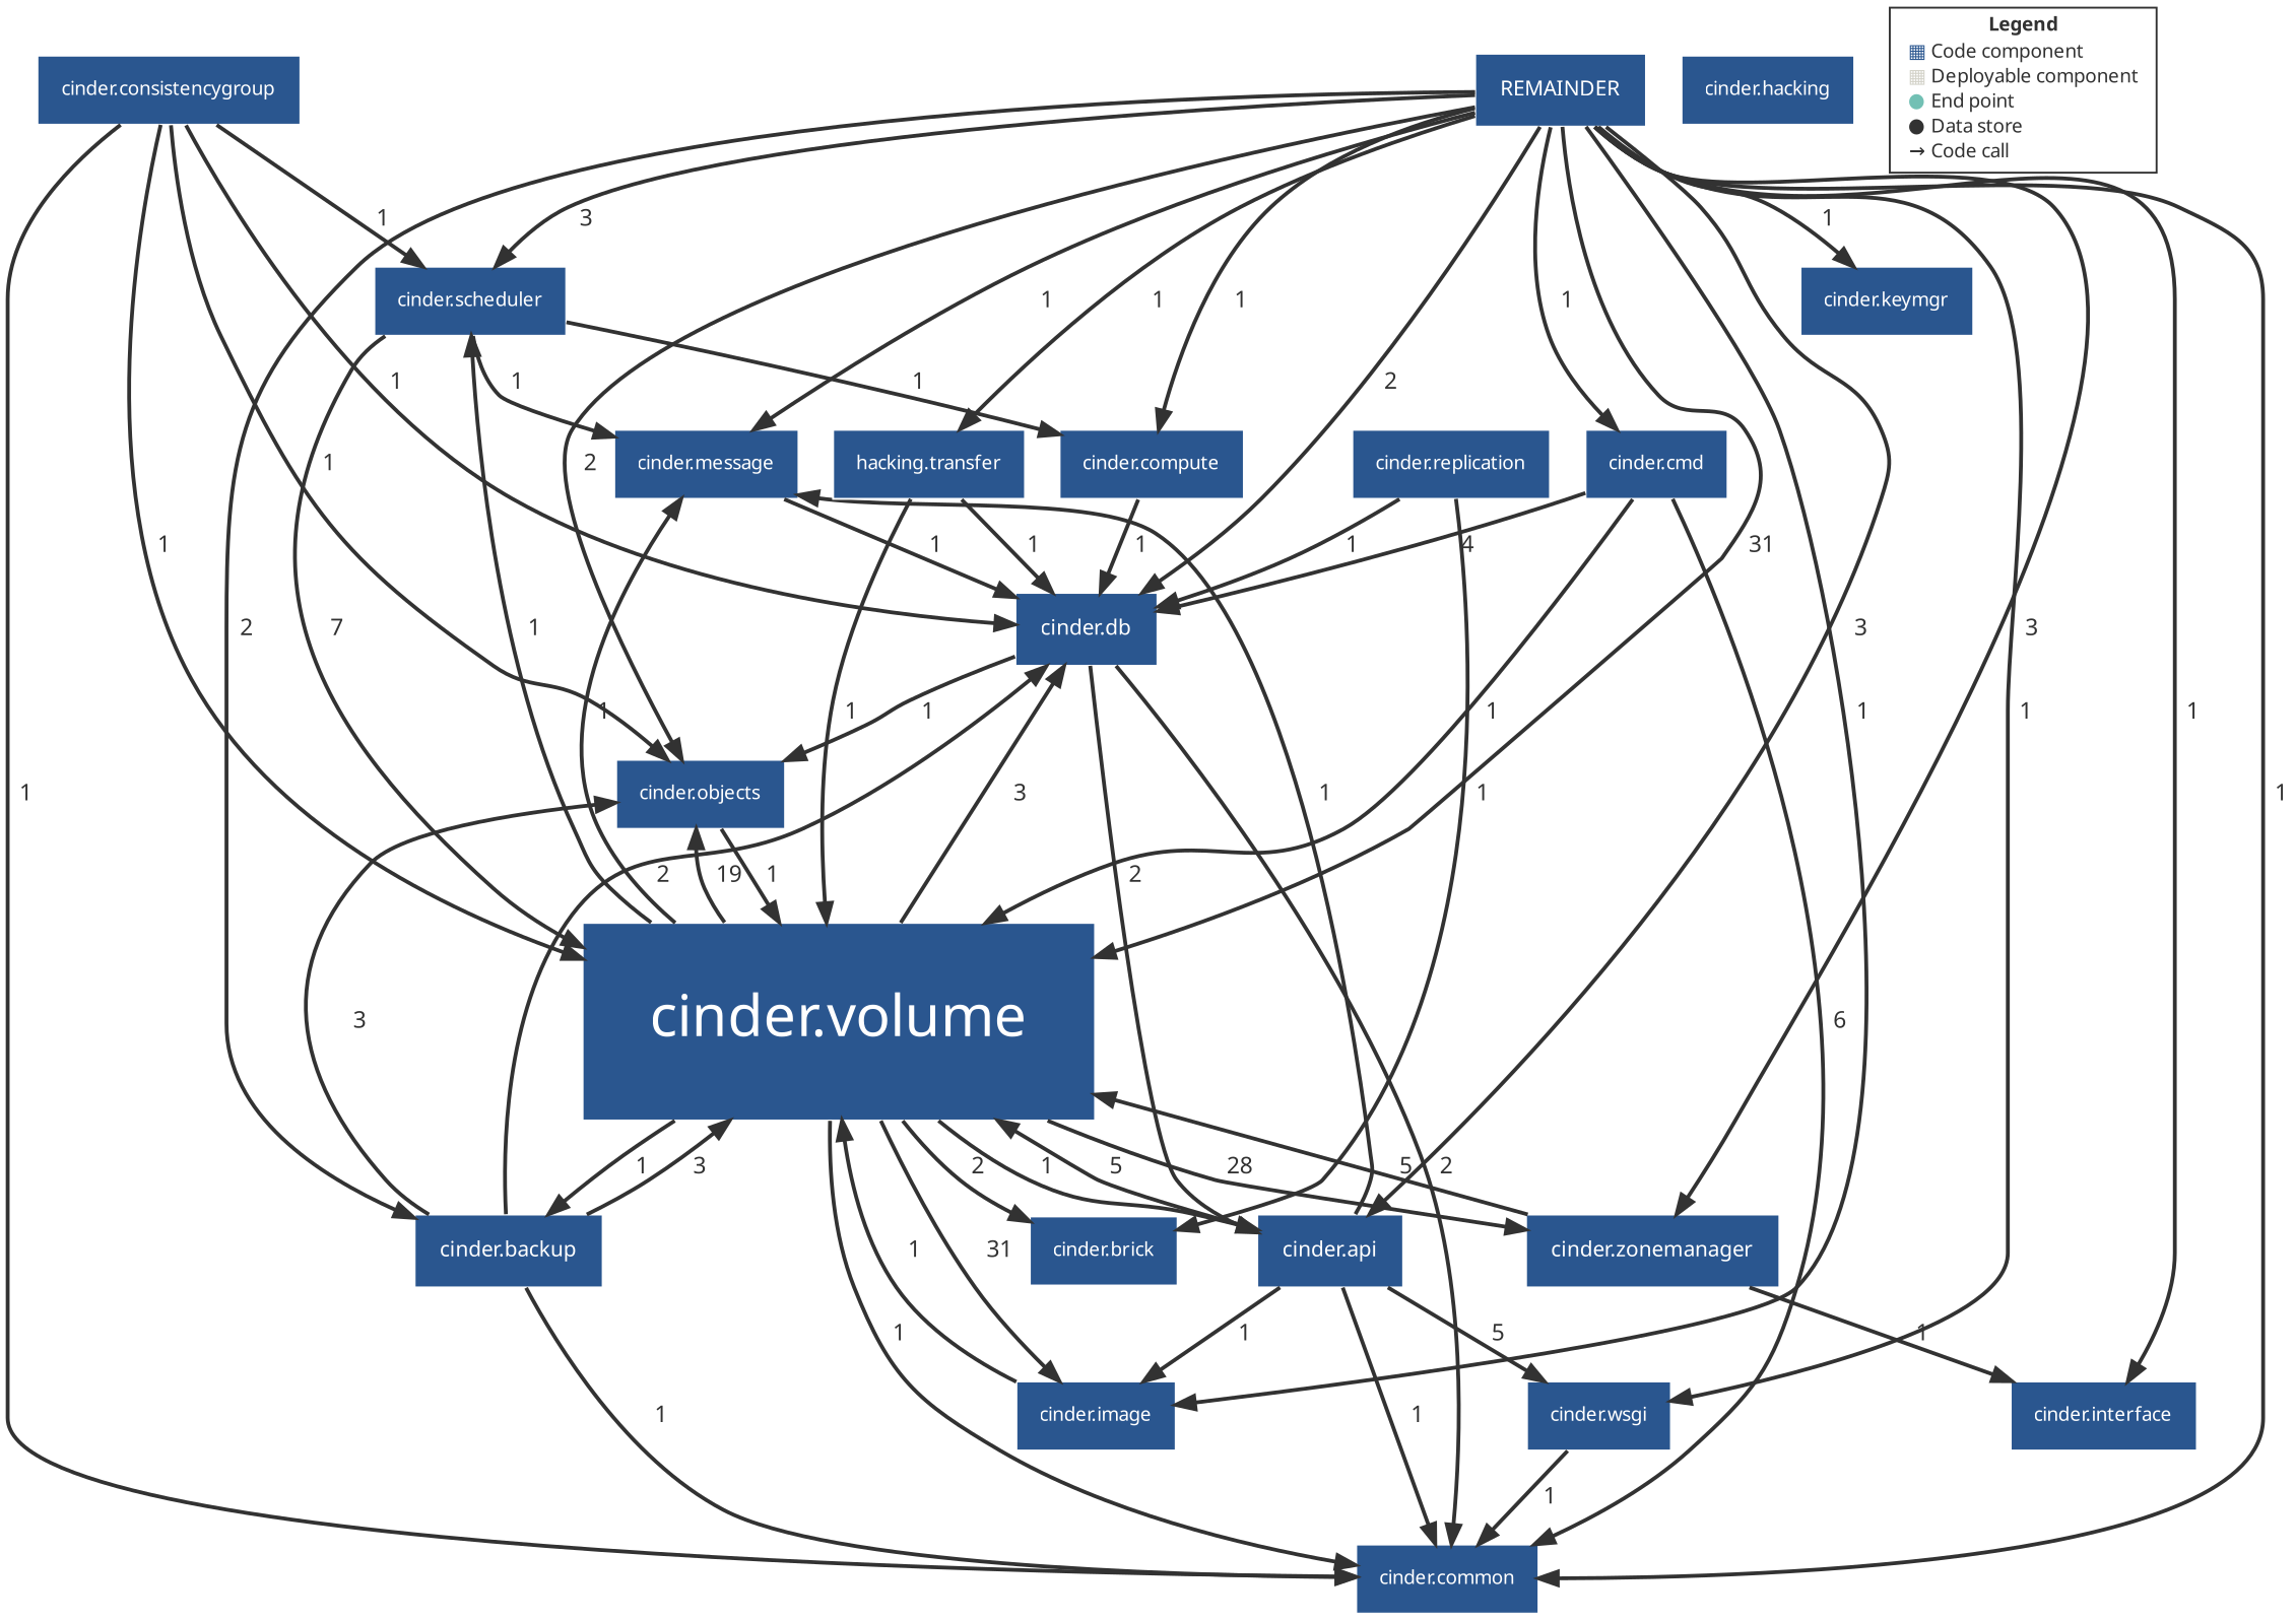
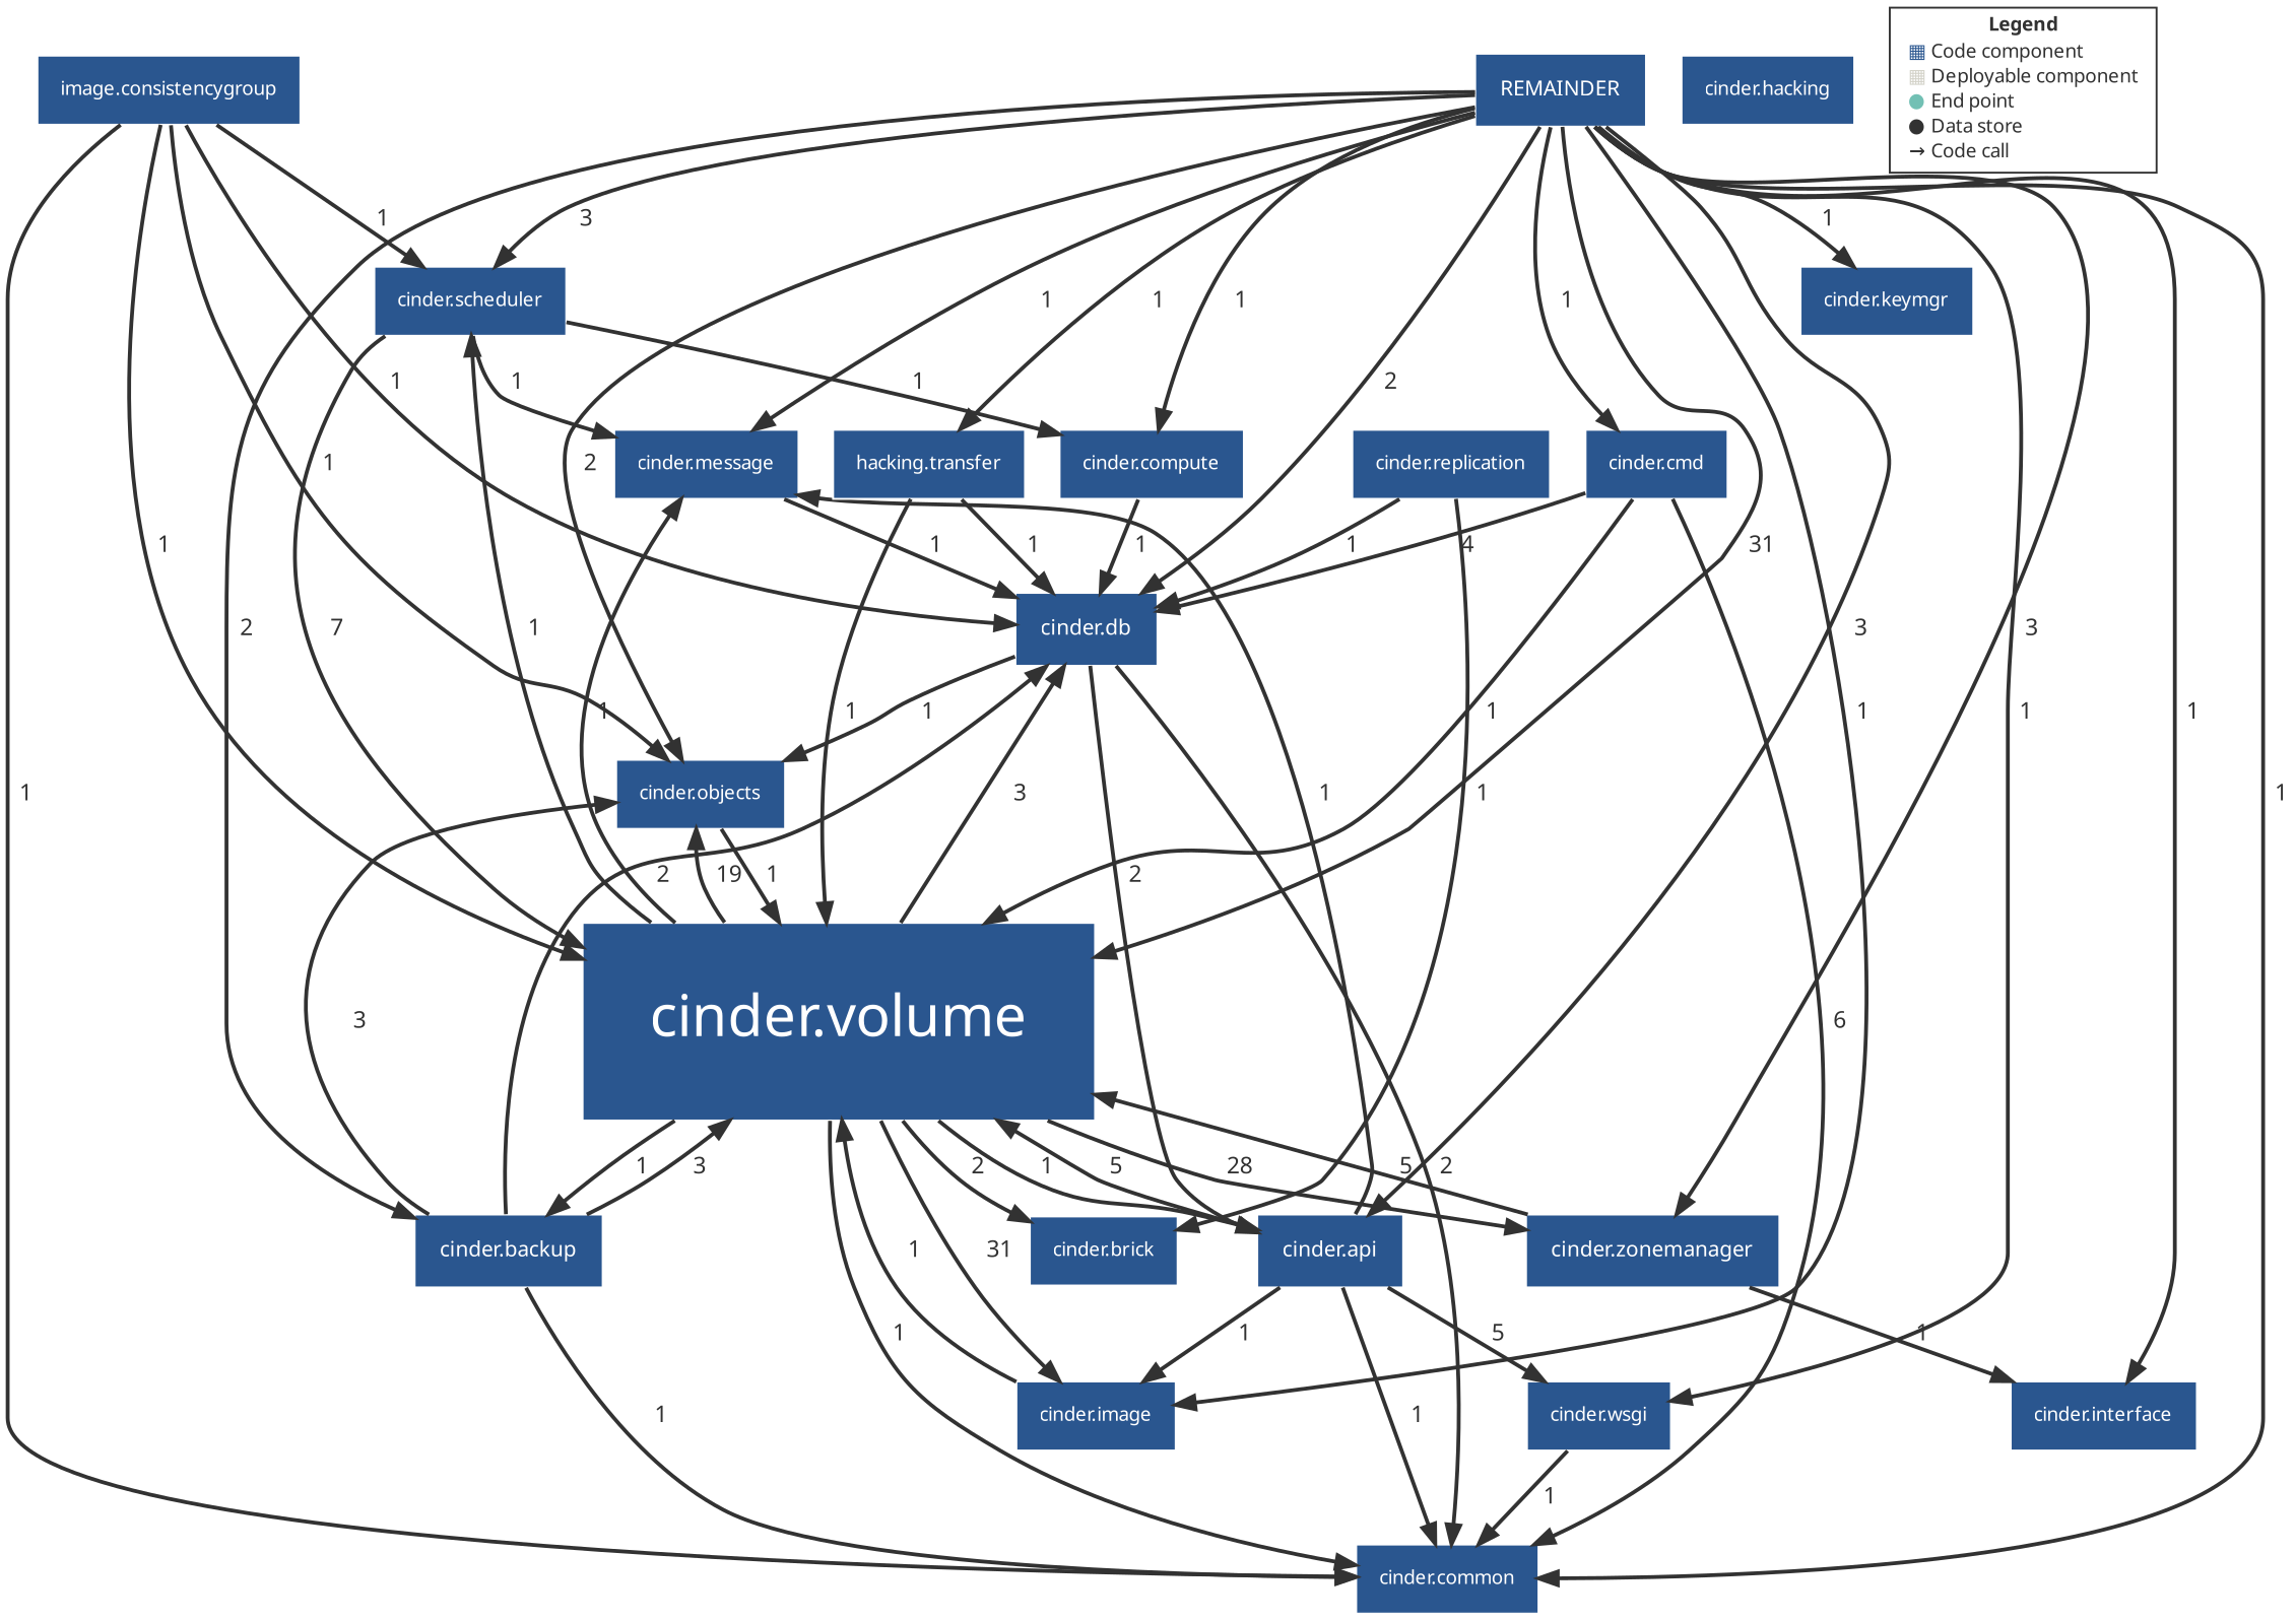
  digraph {
    compound=true
    rankdir=TD
    node [color="#FFFFFF" fillcolor="#2A568F" fontcolor="#FFFFFF" fontname="Helvetica Neue" fontsize=10 margin=0.16 penwidth=1 shape=box style=filled]
    edge [color="#323232" fontcolor="#323232" fontname="Helvetica Neue" fontsize=12 penwidth=2]
    n1 [label="cinder.scheduler"]
    n2 [label="cinder.message"]
    n3 [label="cinder.compute"]
    n4 [fontsize=30 label="cinder.volume" margin=0.48]
    n5 [fontsize=11 label="cinder.db" margin=0.176]
    n6 [label="cinder.objects"]
    n7 [label="cinder.common"]
    n8 [fontsize=11 label="cinder.zonemanager" margin=0.176]
    n9 [fontsize=11 label="cinder.api" margin=0.176]
    n10 [fontsize=11 label="cinder.backup" margin=0.176]
    n11 [label="cinder.image"]
    n12 [label="cinder.brick"]
    n13 [fontsize=11 label=REMAINDER margin=0.176]
    n14 [label="cinder.cmd"]
    n15 [label="hacking.transfer"]
    n16 [label="cinder.keymgr"]
    n17 [label="cinder.wsgi"]
    n18 [label="cinder.interface"]
    n19 [label="cinder.replication"]
-   n20 [label="cinder.consistencygroup"]
+   n20 [label="image.consistencygroup"]
    n21 [label="cinder.hacking"]
    n22 [color="#323232" fillcolor="#FFFFFF" fontcolor="#323232" label=<<TABLE BORDER="0" CELLPADDING="1" CELLSPACING="0"> <TR><TD COLSPAN="2"><B>Legend</B></TD></TR> <TR><TD><FONT COLOR="#2A568F">&#9638;</FONT></TD><TD ALIGN="left">Code component</TD></TR> <TR><TD><FONT COLOR="#D2D1C7">&#9638;</FONT></TD><TD ALIGN="left">Deployable component</TD></TR> <TR><TD><FONT COLOR="#72C0B4">&#9679;</FONT></TD><TD ALIGN="left">End point</TD></TR> <TR><TD><FONT COLOR="#323232">&#9679;</FONT></TD><TD ALIGN="left">Data store</TD></TR> <TR><TD><FONT COLOR="#323232">&rarr;</FONT></TD><TD ALIGN="left">Code call</TD></TR> </TABLE> > margin=""]
    n1 -> n2 [label="  1"]
    n1 -> n3 [label="  1"]
    n1 -> n4 [label="  7"]
    n2 -> n5 [label="  1"]
    n3 -> n5 [label="  1"]
    n4 -> n1 [label="  1"]
    n4 -> n2 [label="  1"]
    n4 -> n5 [label="  3"]
    n4 -> n6 [label="  19"]
    n4 -> n7 [label="  1"]
    n4 -> n8 [label="  28"]
    n4 -> n9 [label="  1"]
    n4 -> n10 [label="  1"]
    n4 -> n11 [label="  31"]
    n4 -> n12 [label="  2"]
    n5 -> n6 [label="  1"]
    n5 -> n7 [label="  2"]
    n5 -> n9 [label="  2"]
    n6 -> n4 [label="  1"]
    n8 -> n4 [label="  5"]
    n8 -> n18 [label="  1"]
    n9 -> n2 [label="  1"]
    n9 -> n4 [label="  5"]
    n9 -> n7 [label="  1"]
    n9 -> n11 [label="  1"]
    n9 -> n17 [label="  5"]
    n10 -> n4 [label="  3"]
    n10 -> n5 [label="  2"]
    n10 -> n6 [label="  3"]
    n10 -> n7 [label="  1"]
    n11 -> n4 [label="  1"]
    n13 -> n1 [label="  3"]
    n13 -> n2 [label="  1"]
    n13 -> n3 [label="  1"]
    n13 -> n4 [label="  31"]
    n13 -> n5 [label="  2"]
    n13 -> n6 [label="  2"]
    n13 -> n7 [label="  1"]
    n13 -> n8 [label="  3"]
    n13 -> n9 [label="  3"]
    n13 -> n10 [label="  2"]
    n13 -> n11 [label="  1"]
    n13 -> n14 [label="  1"]
    n13 -> n15 [label="  1"]
    n13 -> n16 [label="  1"]
    n13 -> n17 [label="  1"]
    n13 -> n18 [label="  1"]
    n14 -> n4 [label="  1"]
    n14 -> n5 [label="  4"]
    n14 -> n7 [label="  6"]
    n15 -> n4 [label="  1"]
    n15 -> n5 [label="  1"]
    n17 -> n7 [label="  1"]
    n19 -> n5 [label="  1"]
    n19 -> n12 [label="  1"]
    n20 -> n1 [label="  1"]
    n20 -> n4 [label="  1"]
    n20 -> n5 [label="  1"]
    n20 -> n6 [label="  1"]
    n20 -> n7 [label="  1"]
  }
